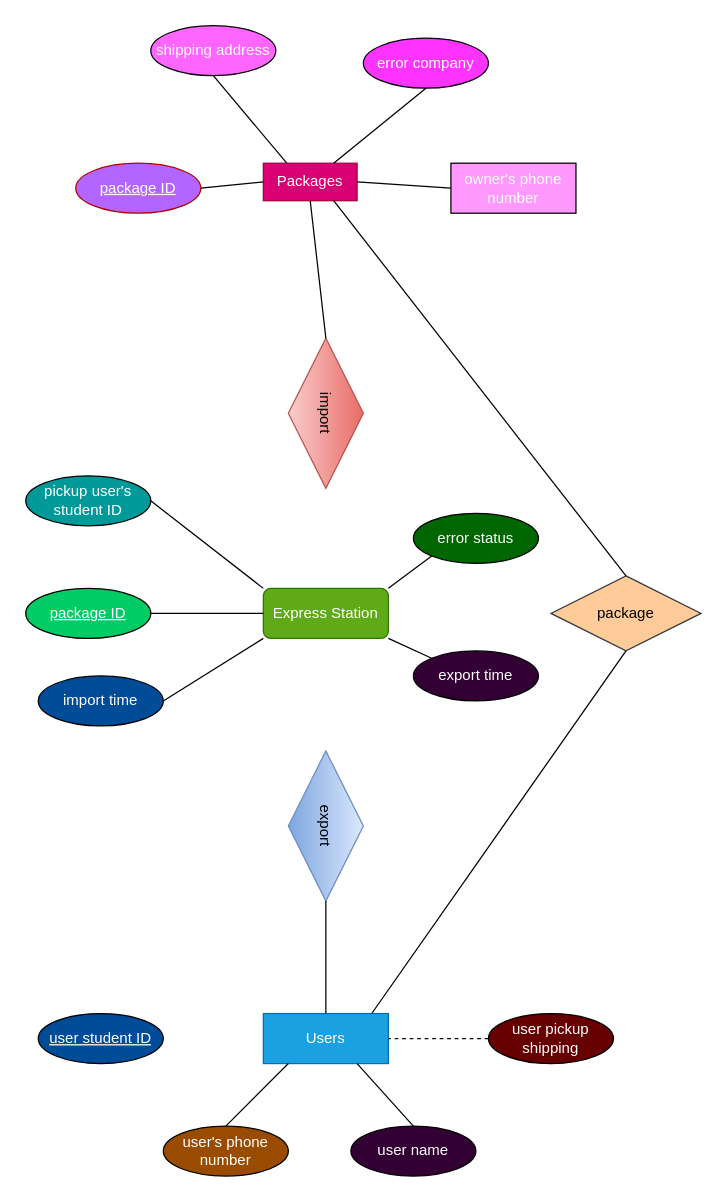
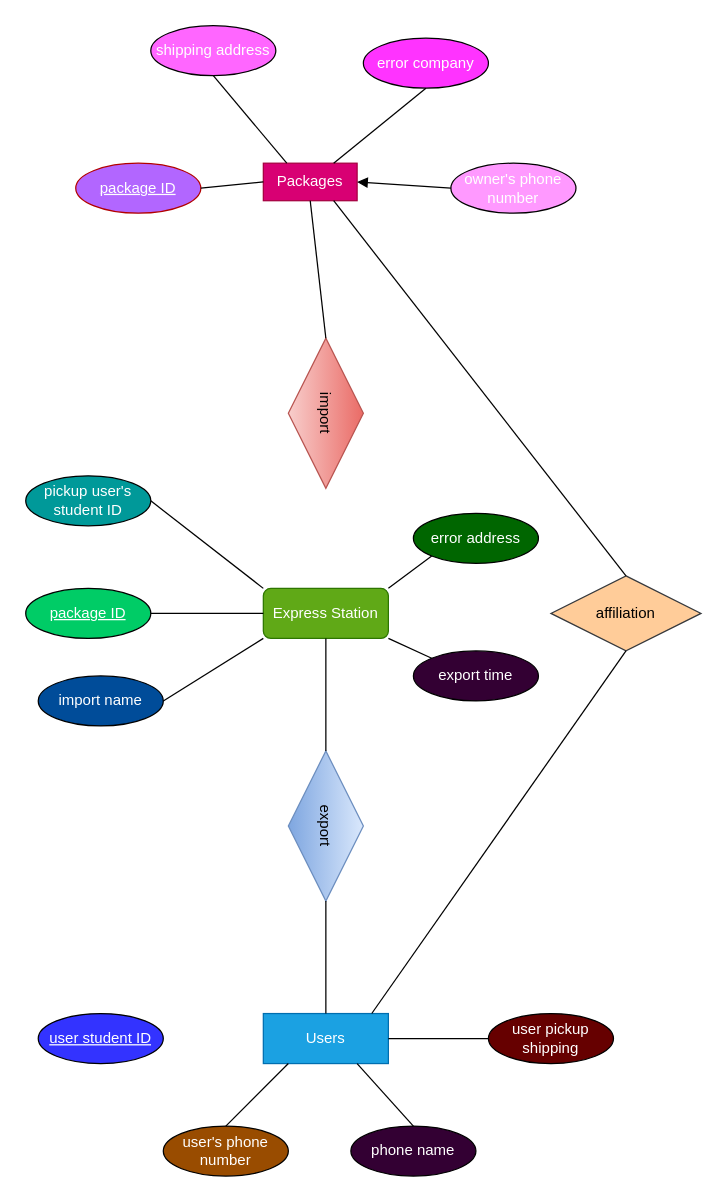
  <mxCell id="0" />
  <mxCell id="1" parent="0" />
  <mxCell id="2" value="Packages" style="whiteSpace=wrap;html=1;align=center;rounded=0;labelBackgroundColor=none;fontColor=#ffffff;fillColor=#d80073;strokeColor=#A50040;" vertex="1" parent="1"><mxGeometry x="210" y="130" width="75" height="30" as="geometry" /></mxCell>
  <mxCell id="3" value="package ID" style="ellipse;whiteSpace=wrap;html=1;align=center;fontStyle=4;rounded=0;labelBackgroundColor=none;fontColor=#ffffff;fillColor=#B266FF;strokeColor=#B20000;" vertex="1" parent="1"><mxGeometry x="60" y="130" width="100" height="40" as="geometry" /></mxCell>
  <mxCell id="4" value="" style="endArrow=none;html=1;rounded=0;fontColor=#FFFFFF;exitX=0;exitY=0.5;exitDx=0;exitDy=0;entryX=1;entryY=0.5;entryDx=0;entryDy=0;" edge="1" parent="1" source="2" target="3"><mxGeometry relative="1" as="geometry"><mxPoint x="330" y="130" as="sourcePoint" /><mxPoint x="490" y="130" as="targetPoint" /></mxGeometry></mxCell>
- <mxCell id="5" value="owner's phone number" style="whiteSpace=wrap;html=1;align=center;labelBackgroundColor=none;fontColor=#FFFFFF;fillColor=#FF99FF;rounded=0;" vertex="1" parent="1"><mxGeometry x="360" y="130" width="100" height="40" as="geometry" /></mxCell>
- <mxCell id="6" value="" style="endArrow=none;html=1;rounded=0;fontColor=#FFFFFF;exitX=0;exitY=0.5;exitDx=0;exitDy=0;entryX=1;entryY=0.5;entryDx=0;entryDy=0;" edge="1" parent="1" source="5" target="2"><mxGeometry relative="1" as="geometry"><mxPoint x="230" y="120" as="sourcePoint" /><mxPoint x="390" y="120" as="targetPoint" /></mxGeometry></mxCell>
+ <mxCell id="5" value="owner's phone number" style="ellipse;whiteSpace=wrap;html=1;align=center;rounded=0;labelBackgroundColor=none;fontColor=#FFFFFF;fillColor=#FF99FF;" vertex="1" parent="1"><mxGeometry x="360" y="130" width="100" height="40" as="geometry" /></mxCell>
+ <mxCell id="6" value="" style="endArrow=block;html=1;rounded=0;fontColor=#FFFFFF;exitX=0;exitY=0.5;exitDx=0;exitDy=0;entryX=1;entryY=0.5;entryDx=0;entryDy=0;" edge="1" parent="1" source="5" target="2"><mxGeometry relative="1" as="geometry"><mxPoint x="230" y="120" as="sourcePoint" /><mxPoint x="390" y="120" as="targetPoint" /></mxGeometry></mxCell>
  <mxCell id="7" value="shipping address" style="ellipse;whiteSpace=wrap;html=1;align=center;rounded=0;labelBackgroundColor=none;fontColor=#FFFFFF;fillColor=#FF66FF;" vertex="1" parent="1"><mxGeometry x="120" y="20" width="100" height="40" as="geometry" /></mxCell>
  <mxCell id="8" value="error company" style="ellipse;whiteSpace=wrap;html=1;align=center;rounded=0;labelBackgroundColor=none;fontColor=#FFFFFF;fillColor=#FF33FF;" vertex="1" parent="1"><mxGeometry x="290" y="30" width="100" height="40" as="geometry" /></mxCell>
  <mxCell id="9" value="" style="endArrow=none;html=1;rounded=0;fontColor=#FFFFFF;exitX=0.5;exitY=1;exitDx=0;exitDy=0;entryX=0.75;entryY=0;entryDx=0;entryDy=0;" edge="1" parent="1" source="8" target="2"><mxGeometry relative="1" as="geometry"><mxPoint x="150" y="160" as="sourcePoint" /><mxPoint x="220" y="160" as="targetPoint" /></mxGeometry></mxCell>
  <mxCell id="10" value="" style="endArrow=none;html=1;rounded=0;fontColor=#FFFFFF;exitX=0.25;exitY=0;exitDx=0;exitDy=0;entryX=0.5;entryY=1;entryDx=0;entryDy=0;" edge="1" parent="1" source="2" target="7"><mxGeometry relative="1" as="geometry"><mxPoint x="160" y="170" as="sourcePoint" /><mxPoint x="230" y="170" as="targetPoint" /></mxGeometry></mxCell>
  <mxCell id="11" value="Express Station" style="whiteSpace=wrap;html=1;align=center;labelBackgroundColor=none;fontColor=#ffffff;fillColor=#60a917;strokeColor=#2D7600;rounded=1;" vertex="1" parent="1"><mxGeometry x="210" y="470" width="100" height="40" as="geometry" /></mxCell>
  <mxCell id="12" value="pickup user's student ID" style="ellipse;whiteSpace=wrap;html=1;align=center;rounded=0;labelBackgroundColor=none;fontColor=#FFFFFF;fillColor=#009999;" vertex="1" parent="1"><mxGeometry x="20" y="380" width="100" height="40" as="geometry" /></mxCell>
- <mxCell id="13" value="error status" style="ellipse;whiteSpace=wrap;html=1;align=center;rounded=0;labelBackgroundColor=none;fontColor=#FFFFFF;fillColor=#006600;" vertex="1" parent="1"><mxGeometry x="330" y="410" width="100" height="40" as="geometry" /></mxCell>
- <mxCell id="14" value="import time" style="ellipse;whiteSpace=wrap;html=1;align=center;rounded=0;labelBackgroundColor=none;fontColor=#FFFFFF;fillColor=#004C99;" vertex="1" parent="1"><mxGeometry x="30" y="540" width="100" height="40" as="geometry" /></mxCell>
+ <mxCell id="13" value="error address" style="ellipse;whiteSpace=wrap;html=1;align=center;rounded=0;labelBackgroundColor=none;fontColor=#FFFFFF;fillColor=#006600;" vertex="1" parent="1"><mxGeometry x="330" y="410" width="100" height="40" as="geometry" /></mxCell>
+ <mxCell id="14" value="import name" style="ellipse;whiteSpace=wrap;html=1;align=center;rounded=0;labelBackgroundColor=none;fontColor=#FFFFFF;fillColor=#004C99;" vertex="1" parent="1"><mxGeometry x="30" y="540" width="100" height="40" as="geometry" /></mxCell>
  <mxCell id="15" value="package ID" style="ellipse;whiteSpace=wrap;html=1;align=center;fontStyle=4;rounded=0;labelBackgroundColor=none;fontColor=#FFFFFF;fillColor=#00CC66;" vertex="1" parent="1"><mxGeometry x="20" y="470" width="100" height="40" as="geometry" /></mxCell>
  <mxCell id="16" value="export time" style="ellipse;whiteSpace=wrap;html=1;align=center;rounded=0;labelBackgroundColor=none;fontColor=#FFFFFF;fillColor=#330033;" vertex="1" parent="1"><mxGeometry x="330" y="520" width="100" height="40" as="geometry" /></mxCell>
  <mxCell id="17" value="" style="endArrow=none;html=1;rounded=0;fontColor=#FFFFFF;exitX=1;exitY=0.5;exitDx=0;exitDy=0;entryX=0;entryY=0;entryDx=0;entryDy=0;" edge="1" parent="1" source="12" target="11"><mxGeometry relative="1" as="geometry"><mxPoint x="180" y="500" as="sourcePoint" /><mxPoint x="340" y="500" as="targetPoint" /></mxGeometry></mxCell>
  <mxCell id="18" value="" style="endArrow=none;html=1;rounded=0;fontColor=#FFFFFF;exitX=0;exitY=1;exitDx=0;exitDy=0;entryX=1;entryY=0;entryDx=0;entryDy=0;" edge="1" parent="1" source="13" target="11"><mxGeometry relative="1" as="geometry"><mxPoint x="270" y="410" as="sourcePoint" /><mxPoint x="270" y="480" as="targetPoint" /></mxGeometry></mxCell>
  <mxCell id="19" value="" style="endArrow=none;html=1;rounded=0;fontColor=#FFFFFF;exitX=0;exitY=0;exitDx=0;exitDy=0;entryX=1;entryY=1;entryDx=0;entryDy=0;" edge="1" parent="1" source="16" target="11"><mxGeometry relative="1" as="geometry"><mxPoint x="280" y="420" as="sourcePoint" /><mxPoint x="280" y="490" as="targetPoint" /></mxGeometry></mxCell>
  <mxCell id="20" value="" style="endArrow=none;html=1;rounded=0;fontColor=#FFFFFF;exitX=1;exitY=0.5;exitDx=0;exitDy=0;entryX=0;entryY=0.5;entryDx=0;entryDy=0;" edge="1" parent="1" source="15" target="11"><mxGeometry relative="1" as="geometry"><mxPoint x="290" y="430" as="sourcePoint" /><mxPoint x="290" y="500" as="targetPoint" /></mxGeometry></mxCell>
  <mxCell id="21" value="" style="endArrow=none;html=1;rounded=0;fontColor=#FFFFFF;exitX=1;exitY=0.5;exitDx=0;exitDy=0;entryX=0;entryY=1;entryDx=0;entryDy=0;" edge="1" parent="1" source="14" target="11"><mxGeometry relative="1" as="geometry"><mxPoint x="300" y="440" as="sourcePoint" /><mxPoint x="300" y="510" as="targetPoint" /></mxGeometry></mxCell>
  <mxCell id="22" value="Users" style="whiteSpace=wrap;html=1;align=center;rounded=0;labelBackgroundColor=none;fontColor=#ffffff;fillColor=#1ba1e2;strokeColor=#006EAF;" vertex="1" parent="1"><mxGeometry x="210" y="810" width="100" height="40" as="geometry" /></mxCell>
- <mxCell id="23" value="user student ID" style="ellipse;whiteSpace=wrap;html=1;align=center;fontStyle=4;rounded=0;labelBackgroundColor=none;fontColor=#FFFFFF;fillColor=#004c99;" vertex="1" parent="1"><mxGeometry x="30" y="810" width="100" height="40" as="geometry" /></mxCell>
+ <mxCell id="23" value="user student ID" style="ellipse;whiteSpace=wrap;html=1;align=center;fontStyle=4;rounded=0;labelBackgroundColor=none;fontColor=#FFFFFF;fillColor=#3333FF;" vertex="1" parent="1"><mxGeometry x="30" y="810" width="100" height="40" as="geometry" /></mxCell>
  <mxCell id="24" value="user pickup shipping" style="ellipse;whiteSpace=wrap;html=1;align=center;rounded=0;labelBackgroundColor=none;fontColor=#FFFFFF;fillColor=#660000;" vertex="1" parent="1"><mxGeometry x="390" y="810" width="100" height="40" as="geometry" /></mxCell>
- <mxCell id="25" value="user name" style="ellipse;whiteSpace=wrap;html=1;align=center;rounded=0;labelBackgroundColor=none;fontColor=#FFFFFF;fillColor=#330033;" vertex="1" parent="1"><mxGeometry x="280" y="900" width="100" height="40" as="geometry" /></mxCell>
+ <mxCell id="25" value="phone name" style="ellipse;whiteSpace=wrap;html=1;align=center;rounded=0;labelBackgroundColor=none;fontColor=#FFFFFF;fillColor=#330033;" vertex="1" parent="1"><mxGeometry x="280" y="900" width="100" height="40" as="geometry" /></mxCell>
  <mxCell id="26" value="user's phone number" style="ellipse;whiteSpace=wrap;html=1;align=center;rounded=0;labelBackgroundColor=none;fontColor=#FFFFFF;fillColor=#994C00;" vertex="1" parent="1"><mxGeometry x="130" y="900" width="100" height="40" as="geometry" /></mxCell>
- <mxCell id="27" value="" style="endArrow=none;html=1;rounded=0;fontColor=#FFFFFF;exitX=0;exitY=0.5;exitDx=0;exitDy=0;entryX=1;entryY=0.5;entryDx=0;entryDy=0;dashed=1;" edge="1" parent="1" source="24" target="22"><mxGeometry relative="1" as="geometry"><mxPoint x="235.233" y="814.191" as="sourcePoint" /><mxPoint x="240" y="910" as="targetPoint" /></mxGeometry></mxCell>
+ <mxCell id="27" value="" style="endArrow=none;html=1;rounded=0;fontColor=#FFFFFF;exitX=0;exitY=0.5;exitDx=0;exitDy=0;entryX=1;entryY=0.5;entryDx=0;entryDy=0;" edge="1" parent="1" source="24" target="22"><mxGeometry relative="1" as="geometry"><mxPoint x="235.233" y="814.191" as="sourcePoint" /><mxPoint x="240" y="910" as="targetPoint" /></mxGeometry></mxCell>
  <mxCell id="28" value="" style="endArrow=none;html=1;rounded=0;fontColor=#FFFFFF;exitX=0.5;exitY=0;exitDx=0;exitDy=0;" edge="1" parent="1" source="26"><mxGeometry relative="1" as="geometry"><mxPoint x="235.233" y="814.191" as="sourcePoint" /><mxPoint x="230" y="850" as="targetPoint" /></mxGeometry></mxCell>
  <mxCell id="29" value="" style="endArrow=none;html=1;rounded=0;fontColor=#FFFFFF;entryX=0.75;entryY=1;entryDx=0;entryDy=0;exitX=0.5;exitY=0;exitDx=0;exitDy=0;" edge="1" parent="1" source="25" target="22"><mxGeometry relative="1" as="geometry"><mxPoint x="245.233" y="824.191" as="sourcePoint" /><mxPoint x="265" y="880" as="targetPoint" /></mxGeometry></mxCell>
  <mxCell id="30" value="import" style="shape=rhombus;perimeter=rhombusPerimeter;whiteSpace=wrap;html=1;align=center;rounded=0;labelBackgroundColor=none;fillColor=#f8cecc;strokeColor=#b85450;gradientColor=#ea6b66;direction=west;rotation=90;" vertex="1" parent="1"><mxGeometry x="200" y="300" width="120" height="60" as="geometry" /></mxCell>
  <mxCell id="31" value="" style="endArrow=none;html=1;rounded=0;fontColor=#FFFFFF;exitX=1;exitY=0.5;exitDx=0;exitDy=0;entryX=0.5;entryY=1;entryDx=0;entryDy=0;" edge="1" parent="1" source="30" target="2"><mxGeometry relative="1" as="geometry"><mxPoint x="190" y="240" as="sourcePoint" /><mxPoint x="245" y="180" as="targetPoint" /></mxGeometry></mxCell>
  <mxCell id="32" value="export" style="shape=rhombus;perimeter=rhombusPerimeter;whiteSpace=wrap;html=1;align=center;rounded=0;labelBackgroundColor=none;fillColor=#dae8fc;rotation=90;gradientColor=#7ea6e0;strokeColor=#6c8ebf;" vertex="1" parent="1"><mxGeometry x="200" y="630" width="120" height="60" as="geometry" /></mxCell>
+ <mxCell id="33" value="" style="endArrow=none;html=1;rounded=0;fontColor=#FFFFFF;exitX=0;exitY=0.5;exitDx=0;exitDy=0;entryX=0.5;entryY=1;entryDx=0;entryDy=0;" edge="1" parent="1" source="32" target="11"><mxGeometry relative="1" as="geometry"><mxPoint x="517.956" y="245.529" as="sourcePoint" /><mxPoint x="630" y="280" as="targetPoint" /></mxGeometry></mxCell>
  <mxCell id="34" value="" style="endArrow=none;html=1;rounded=0;fontColor=#FFFFFF;exitX=1;exitY=0.5;exitDx=0;exitDy=0;entryX=0.5;entryY=0;entryDx=0;entryDy=0;" edge="1" parent="1" source="32" target="22"><mxGeometry relative="1" as="geometry"><mxPoint x="517.956" y="414.471" as="sourcePoint" /><mxPoint x="630" y="300" as="targetPoint" /></mxGeometry></mxCell>
- <mxCell id="35" value="package" style="shape=rhombus;perimeter=rhombusPerimeter;whiteSpace=wrap;html=1;align=center;rounded=0;labelBackgroundColor=none;fillColor=#ffcc99;strokeColor=#36393d;" vertex="1" parent="1"><mxGeometry x="440" y="460" width="120" height="60" as="geometry" /></mxCell>
+ <mxCell id="35" value="affiliation" style="shape=rhombus;perimeter=rhombusPerimeter;whiteSpace=wrap;html=1;align=center;rounded=0;labelBackgroundColor=none;fillColor=#ffcc99;strokeColor=#36393d;" vertex="1" parent="1"><mxGeometry x="440" y="460" width="120" height="60" as="geometry" /></mxCell>
  <mxCell id="36" value="" style="endArrow=none;html=1;rounded=0;fontColor=#FFFFFF;exitX=0.75;exitY=1;exitDx=0;exitDy=0;entryX=0.5;entryY=0;entryDx=0;entryDy=0;" edge="1" parent="1" source="2" target="35"><mxGeometry relative="1" as="geometry"><mxPoint x="190" y="290" as="sourcePoint" /><mxPoint x="350" y="290" as="targetPoint" /></mxGeometry></mxCell>
  <mxCell id="37" value="" style="endArrow=none;html=1;rounded=0;fontColor=#FFFFFF;exitX=0.5;exitY=1;exitDx=0;exitDy=0;entryX=0.867;entryY=-0.001;entryDx=0;entryDy=0;entryPerimeter=0;" edge="1" parent="1" source="35" target="22"><mxGeometry relative="1" as="geometry"><mxPoint x="297.5" y="550" as="sourcePoint" /><mxPoint x="302.5" y="630" as="targetPoint" /></mxGeometry></mxCell>
